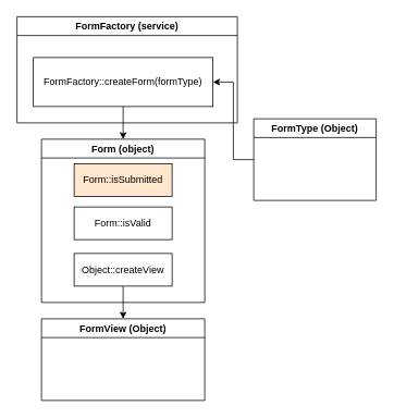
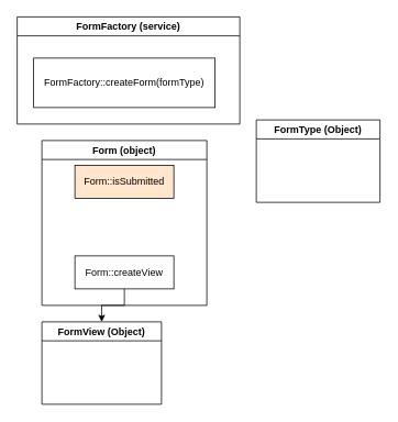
  <mxCell id="0" />
  <mxCell id="1" parent="0" />
- <mxCell id="2" style="edgeStyle=orthogonalEdgeStyle;rounded=0;orthogonalLoop=1;jettySize=auto;html=1;exitX=0.5;exitY=1;exitDx=0;exitDy=0;entryX=0.5;entryY=0;entryDx=0;entryDy=0;" edge="1" parent="1" source="4" target="5"><mxGeometry relative="1" as="geometry"><mxPoint x="120" y="250" as="targetPoint" /></mxGeometry></mxCell>
  <mxCell id="3" value="FormFactory (service)" style="swimlane;" vertex="1" parent="1"><mxGeometry x="20" y="20" width="270" height="130" as="geometry" /></mxCell>
  <mxCell id="4" value="FormFactory::createForm(formType)" style="rounded=0;whiteSpace=wrap;html=1;" vertex="1" parent="3"><mxGeometry x="20" y="50" width="220" height="60" as="geometry" /></mxCell>
  <mxCell id="5" value="Form (object)" style="swimlane;" vertex="1" parent="1"><mxGeometry x="50" y="170" width="200" height="200" as="geometry" /></mxCell>
- <mxCell id="6" value="Form::isValid" style="rounded=0;whiteSpace=wrap;html=1;" vertex="1" parent="5"><mxGeometry x="40" y="83" width="120" height="40" as="geometry" /></mxCell>
  <mxCell id="7" value="Form::isSubmitted" style="rounded=0;whiteSpace=wrap;html=1;fillColor=#ffe6cc;" vertex="1" parent="5"><mxGeometry x="40" y="30" width="120" height="40" as="geometry" /></mxCell>
- <mxCell id="8" value="Object::createView" style="rounded=0;whiteSpace=wrap;html=1;" vertex="1" parent="5"><mxGeometry x="40" y="140" width="120" height="40" as="geometry" /></mxCell>
+ <mxCell id="8" value="Form::createView" style="rounded=0;whiteSpace=wrap;html=1;" vertex="1" parent="5"><mxGeometry x="40" y="140" width="120" height="40" as="geometry" /></mxCell>
  <mxCell id="9" style="edgeStyle=orthogonalEdgeStyle;rounded=0;orthogonalLoop=1;jettySize=auto;html=1;exitX=0.5;exitY=1;exitDx=0;exitDy=0;entryX=0.5;entryY=0;entryDx=0;entryDy=0;" edge="1" parent="1" source="8" target="10"><mxGeometry relative="1" as="geometry"><mxPoint x="120" y="410" as="targetPoint" /></mxGeometry></mxCell>
- <mxCell id="10" value="FormView (Object)" style="swimlane;" vertex="1" parent="1"><mxGeometry x="50" y="390" width="200" height="100" as="geometry" /></mxCell>
- <mxCell id="11" style="edgeStyle=orthogonalEdgeStyle;rounded=0;orthogonalLoop=1;jettySize=auto;html=1;exitX=0;exitY=0.5;exitDx=0;exitDy=0;entryX=1;entryY=0.5;entryDx=0;entryDy=0;" edge="1" parent="1" source="12" target="4"><mxGeometry relative="1" as="geometry" /></mxCell>
+ <mxCell id="10" value="FormView (Object)" style="swimlane;" vertex="1" parent="1"><mxGeometry x="50" y="390" width="145" height="100" as="geometry" /></mxCell>
  <mxCell id="12" value="FormType (Object)" style="swimlane;" vertex="1" parent="1"><mxGeometry x="310" y="145" width="150" height="100" as="geometry" /></mxCell>
